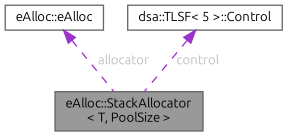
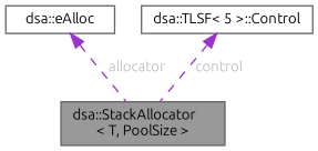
  digraph {
    fontname=Ubuntu
    node [color=gray40 fillcolor=white fontname=Ubuntu fontsize=10 shape=box style=filled]
    edge [color=darkorchid3 dir=back fontcolor=grey fontname=Ubuntu fontsize=10 labelfontname=Helvetica labelfontsize=10 style=dashed]
-   n1 [fillcolor=grey60 fontcolor=black height=0.2 label="eAlloc::StackAllocator\l\< T, PoolSize \>" width=0.4]
-   n2 [height=0.2 label="eAlloc::eAlloc" width=0.4]
+   n1 [fillcolor=grey60 fontcolor=black height=0.2 label="dsa::StackAllocator\l\< T, PoolSize \>" width=0.4]
+   n2 [height=0.2 label="dsa::eAlloc" width=0.4]
    n3 [height=0.2 label="dsa::TLSF\< 5 \>::Control" width=0.4]
    n2 -> n1 [label=" allocator"]
    n3 -> n1 [label=" control"]
  }
